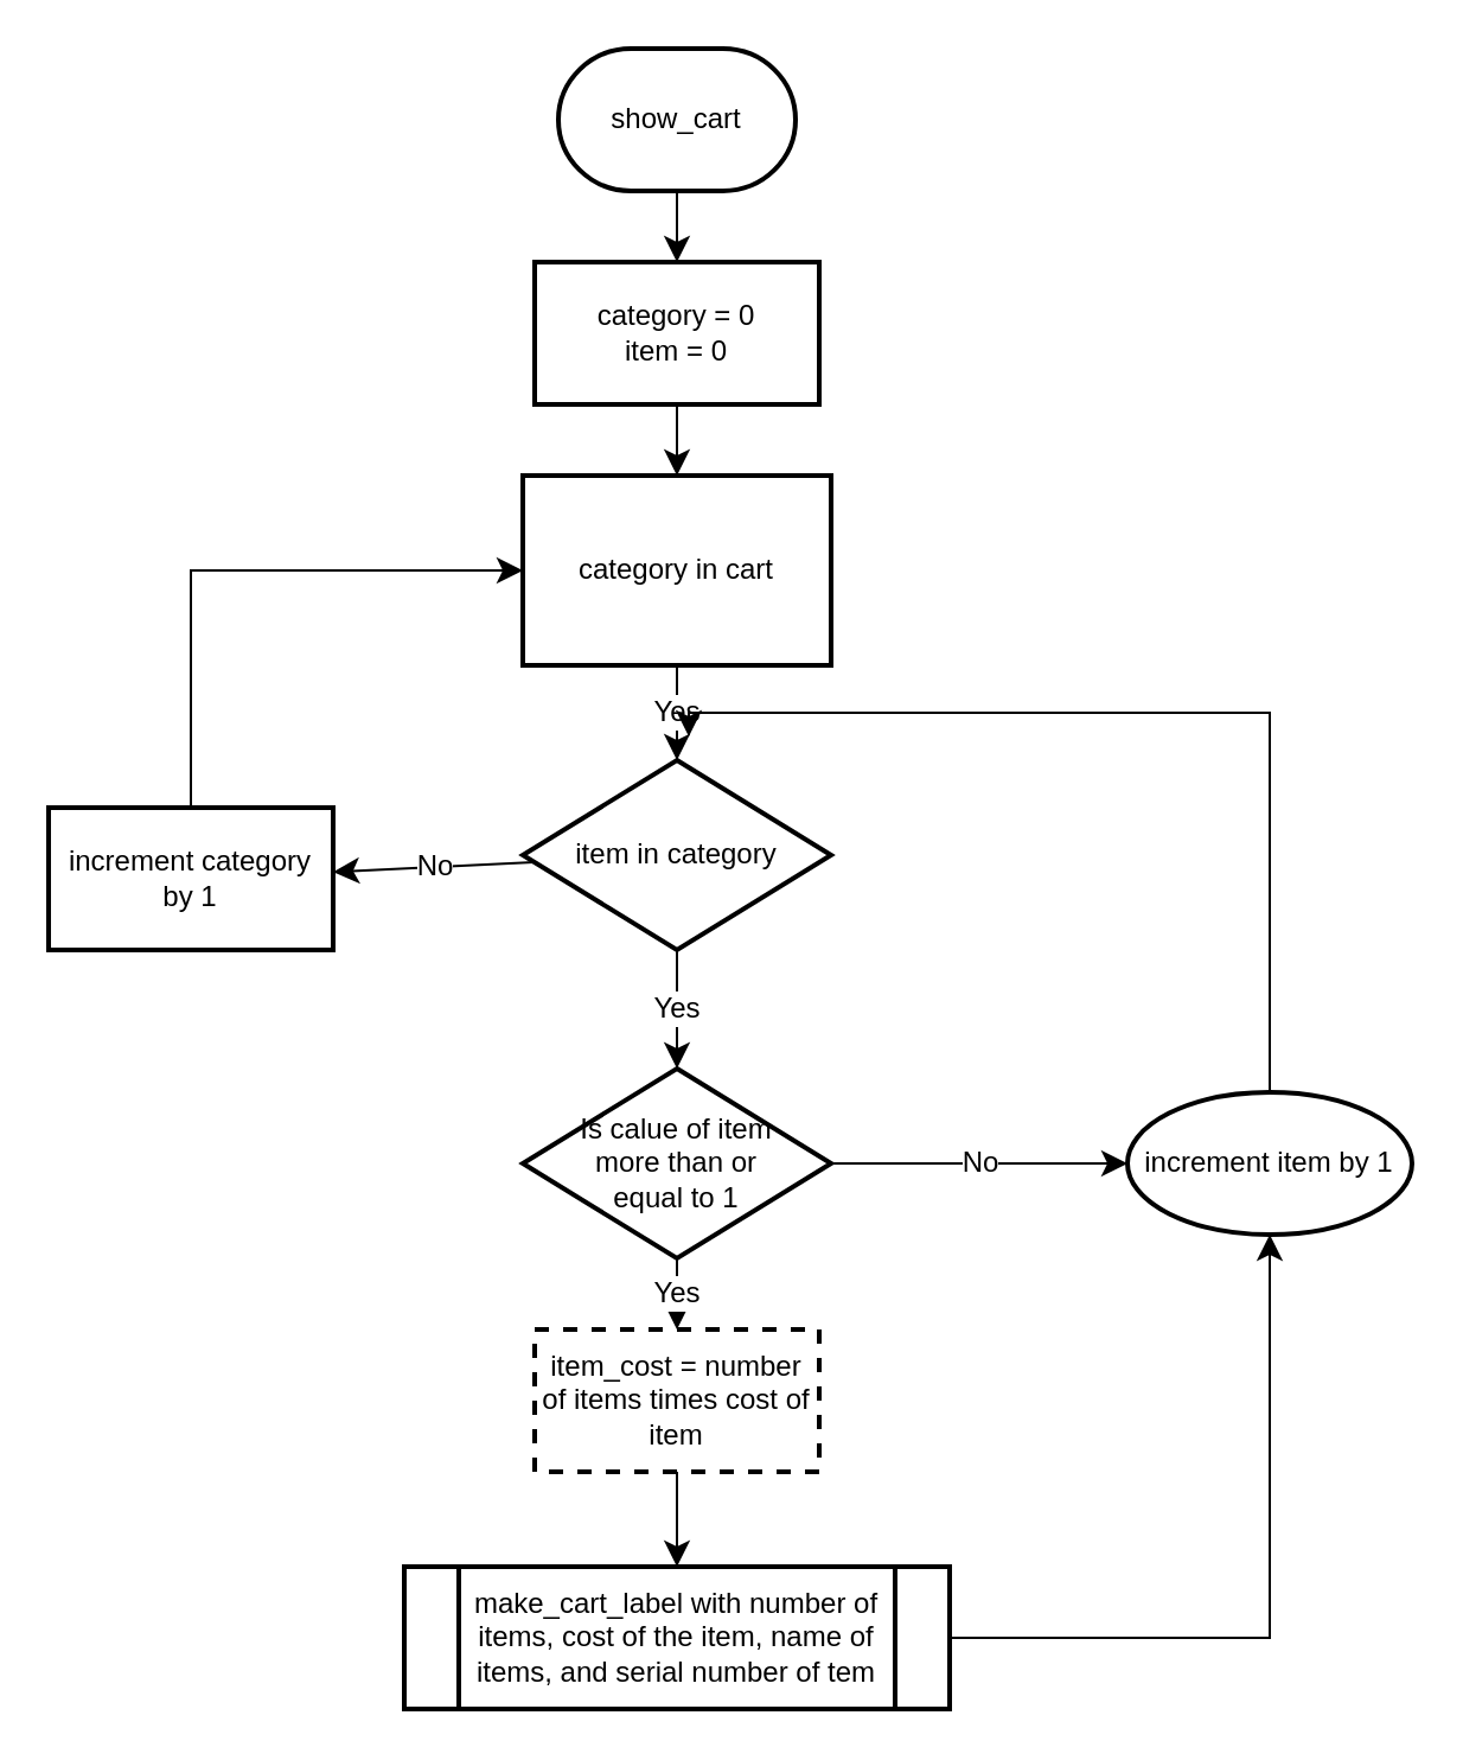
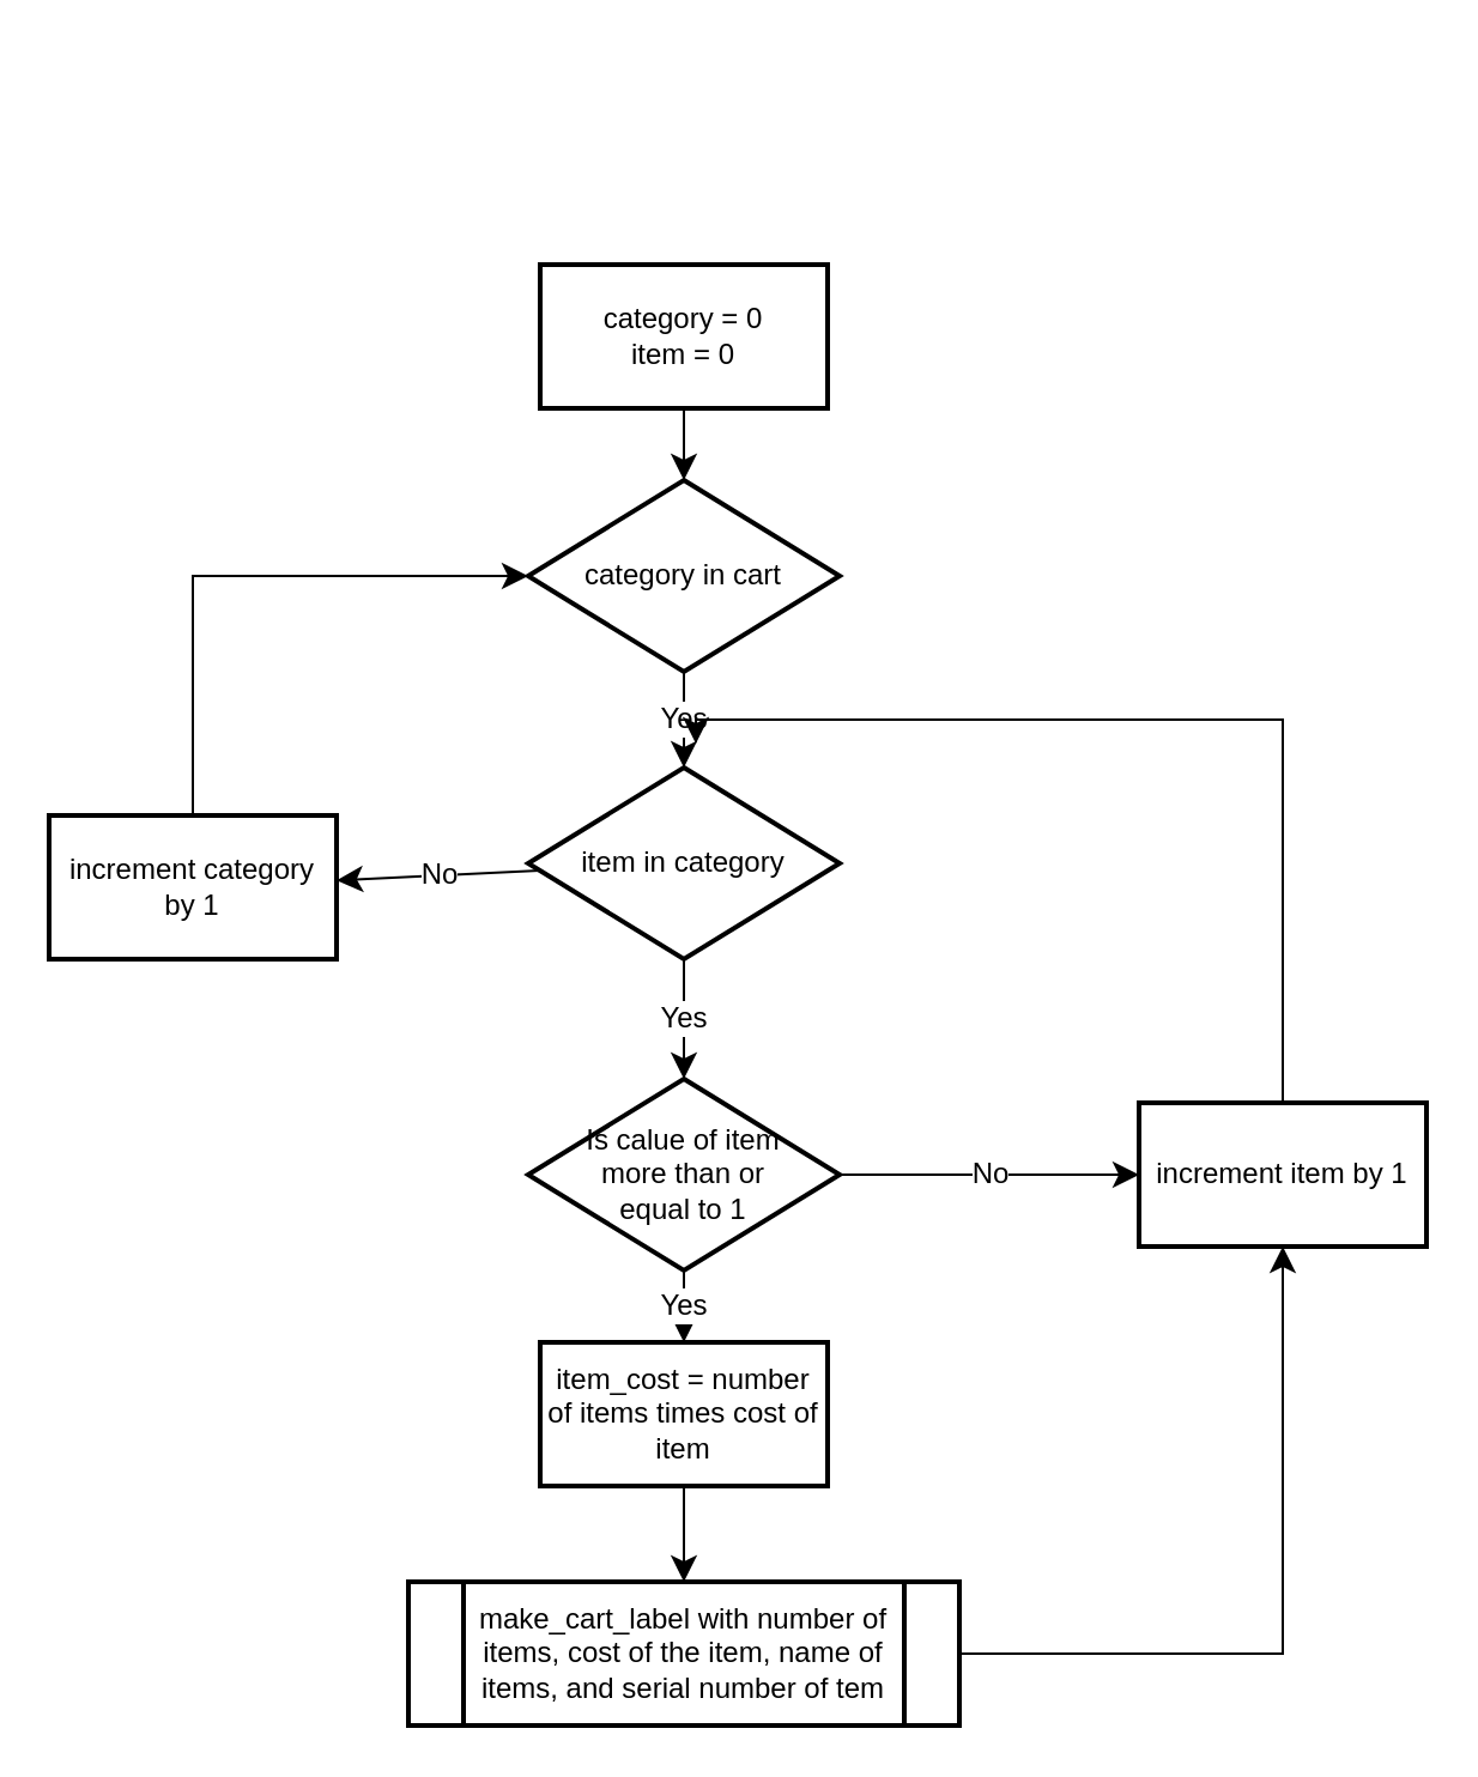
  <mxCell id="0" />
  <mxCell id="1" parent="0" />
- <mxCell id="2" value="" style="edgeStyle=none;curved=1;rounded=0;orthogonalLoop=1;jettySize=auto;html=1;fontSize=12;startSize=8;endSize=8;entryX=0.5;entryY=0;entryDx=0;entryDy=0;" edge="1" parent="1" source="3" target="21"><mxGeometry relative="1" as="geometry" /></mxCell>
- <mxCell id="3" value="show_cart" style="strokeWidth=2;html=1;shape=mxgraph.flowchart.terminator;whiteSpace=wrap;" vertex="1" parent="1"><mxGeometry x="235" y="20" width="100" height="60" as="geometry" /></mxCell>
  <mxCell id="4" value="Yes" style="edgeStyle=none;curved=1;rounded=0;orthogonalLoop=1;jettySize=auto;html=1;fontSize=12;startSize=8;endSize=8;" edge="1" parent="1" source="5" target="8"><mxGeometry relative="1" as="geometry" /></mxCell>
- <mxCell id="5" value="category in cart" style="whiteSpace=wrap;html=1;strokeWidth=2;rounded=0;" vertex="1" parent="1"><mxGeometry x="220" y="200" width="130" height="80" as="geometry" /></mxCell>
+ <mxCell id="5" value="category in cart" style="rhombus;whiteSpace=wrap;html=1;strokeWidth=2;" vertex="1" parent="1"><mxGeometry x="220" y="200" width="130" height="80" as="geometry" /></mxCell>
  <mxCell id="6" value="Yes" style="edgeStyle=none;curved=1;rounded=0;orthogonalLoop=1;jettySize=auto;html=1;fontSize=12;startSize=8;endSize=8;" edge="1" parent="1" source="8" target="11"><mxGeometry relative="1" as="geometry" /></mxCell>
  <mxCell id="7" value="No" style="edgeStyle=none;curved=1;rounded=0;orthogonalLoop=1;jettySize=auto;html=1;fontSize=12;startSize=8;endSize=8;" edge="1" parent="1" source="8" target="19"><mxGeometry relative="1" as="geometry" /></mxCell>
  <mxCell id="8" value="item in category" style="rhombus;whiteSpace=wrap;html=1;strokeWidth=2;" vertex="1" parent="1"><mxGeometry x="220" y="320" width="130" height="80" as="geometry" /></mxCell>
  <mxCell id="9" value="Yes" style="edgeStyle=none;curved=1;rounded=0;orthogonalLoop=1;jettySize=auto;html=1;fontSize=12;startSize=8;endSize=8;" edge="1" parent="1" source="11" target="13"><mxGeometry relative="1" as="geometry" /></mxCell>
  <mxCell id="10" value="&lt;div&gt;No&lt;/div&gt;" style="edgeStyle=none;curved=1;rounded=0;orthogonalLoop=1;jettySize=auto;html=1;fontSize=12;startSize=8;endSize=8;" edge="1" parent="1" source="11" target="17"><mxGeometry relative="1" as="geometry" /></mxCell>
  <mxCell id="11" value="&lt;div&gt;Is calue of item &lt;br&gt;&lt;/div&gt;&lt;div&gt;more than or&lt;/div&gt;&lt;div&gt;equal to 1&lt;br&gt;&lt;/div&gt;" style="rhombus;whiteSpace=wrap;html=1;strokeWidth=2;" vertex="1" parent="1"><mxGeometry x="220" y="450" width="130" height="80" as="geometry" /></mxCell>
  <mxCell id="12" value="" style="edgeStyle=none;curved=1;rounded=0;orthogonalLoop=1;jettySize=auto;html=1;fontSize=12;startSize=8;endSize=8;" edge="1" parent="1" source="13" target="15"><mxGeometry relative="1" as="geometry" /></mxCell>
- <mxCell id="13" value="item_cost = number of items times cost of item" style="whiteSpace=wrap;html=1;strokeWidth=2;dashed=1;" vertex="1" parent="1"><mxGeometry x="225" y="560" width="120" height="60" as="geometry" /></mxCell>
+ <mxCell id="13" value="item_cost = number of items times cost of item" style="whiteSpace=wrap;html=1;strokeWidth=2;" vertex="1" parent="1"><mxGeometry x="225" y="560" width="120" height="60" as="geometry" /></mxCell>
  <mxCell id="14" style="edgeStyle=orthogonalEdgeStyle;rounded=0;orthogonalLoop=1;jettySize=auto;html=1;fontSize=12;startSize=8;endSize=8;entryX=0.5;entryY=1;entryDx=0;entryDy=0;" edge="1" parent="1" source="15" target="17"><mxGeometry relative="1" as="geometry"><mxPoint x="730" y="550" as="targetPoint" /></mxGeometry></mxCell>
  <mxCell id="15" value="&lt;div&gt;make_cart_label with number of items, cost of the item, name of items, and serial number of tem&lt;br&gt;&lt;/div&gt;" style="shape=process;whiteSpace=wrap;html=1;backgroundOutline=1;strokeWidth=2;" vertex="1" parent="1"><mxGeometry x="170" y="660" width="230" height="60" as="geometry" /></mxCell>
  <mxCell id="16" style="edgeStyle=orthogonalEdgeStyle;rounded=0;orthogonalLoop=1;jettySize=auto;html=1;fontSize=12;startSize=8;endSize=8;" edge="1" parent="1" source="17"><mxGeometry relative="1" as="geometry"><mxPoint x="290" y="310" as="targetPoint" /><Array as="points"><mxPoint x="535" y="300" /></Array></mxGeometry></mxCell>
- <mxCell id="17" value="increment item by 1" style="ellipse;whiteSpace=wrap;html=1;strokeWidth=2;" vertex="1" parent="1"><mxGeometry x="475" y="460" width="120" height="60" as="geometry" /></mxCell>
+ <mxCell id="17" value="increment item by 1" style="whiteSpace=wrap;html=1;strokeWidth=2;" vertex="1" parent="1"><mxGeometry x="475" y="460" width="120" height="60" as="geometry" /></mxCell>
  <mxCell id="18" style="edgeStyle=orthogonalEdgeStyle;rounded=0;orthogonalLoop=1;jettySize=auto;html=1;entryX=0;entryY=0.5;entryDx=0;entryDy=0;fontSize=12;startSize=8;endSize=8;" edge="1" parent="1" source="19" target="5"><mxGeometry relative="1" as="geometry"><Array as="points"><mxPoint x="80" y="240" /></Array></mxGeometry></mxCell>
  <mxCell id="19" value="&lt;div&gt;increment category &lt;br&gt;&lt;/div&gt;&lt;div&gt;by 1&lt;br&gt;&lt;/div&gt;" style="whiteSpace=wrap;html=1;strokeWidth=2;" vertex="1" parent="1"><mxGeometry x="20" y="340" width="120" height="60" as="geometry" /></mxCell>
  <mxCell id="20" style="edgeStyle=none;curved=1;rounded=0;orthogonalLoop=1;jettySize=auto;html=1;exitX=0.5;exitY=1;exitDx=0;exitDy=0;entryX=0.5;entryY=0;entryDx=0;entryDy=0;fontSize=12;startSize=8;endSize=8;" edge="1" parent="1" source="21" target="5"><mxGeometry relative="1" as="geometry" /></mxCell>
  <mxCell id="21" value="&lt;div&gt;category = 0&lt;/div&gt;&lt;div&gt;item = 0&lt;br&gt;&lt;/div&gt;" style="whiteSpace=wrap;html=1;strokeWidth=2;" vertex="1" parent="1"><mxGeometry x="225" y="110" width="120" height="60" as="geometry" /></mxCell>
